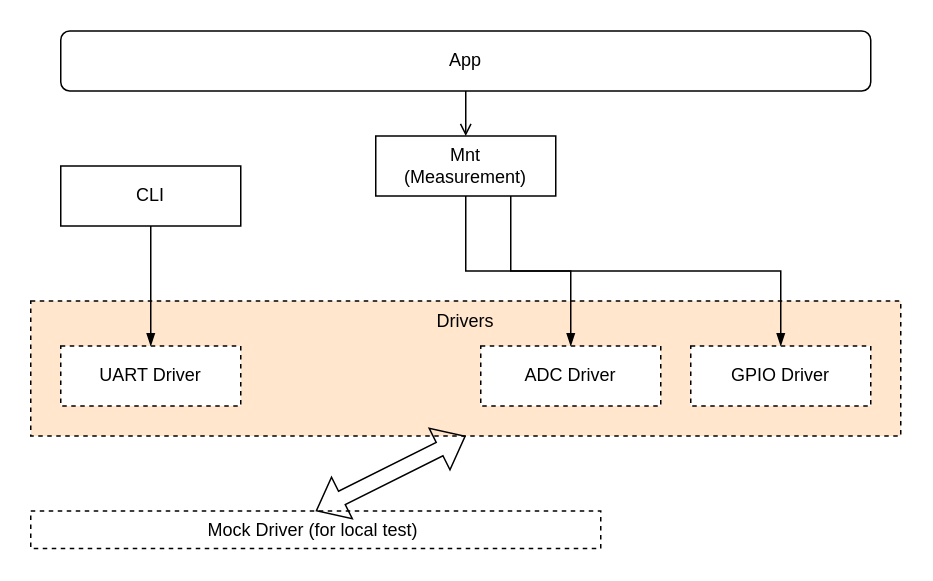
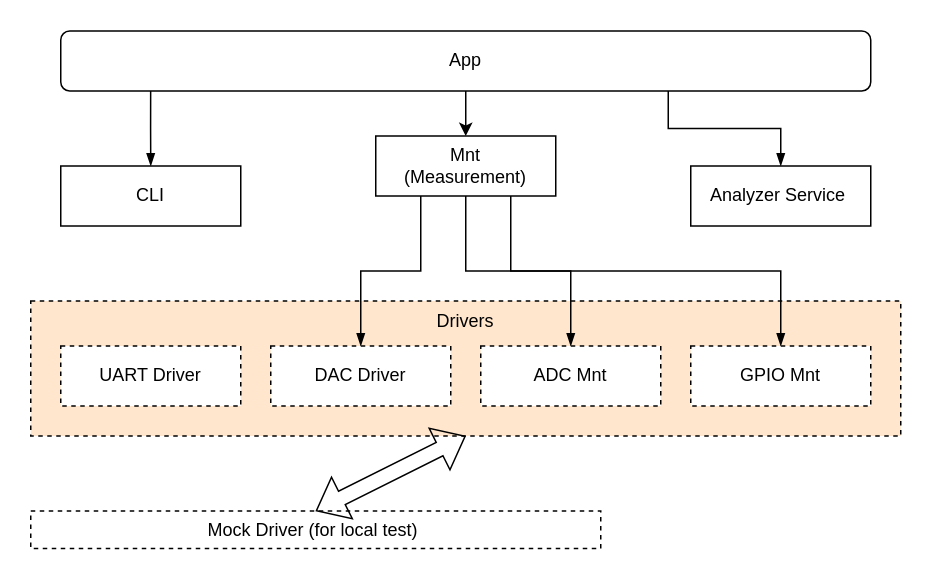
  <mxCell id="0" />
  <mxCell id="1" parent="0" />
  <mxCell id="2" value="Drivers" style="rounded=0;whiteSpace=wrap;html=1;dashed=1;fontFamily=Helvetica;fontSize=12;align=center;horizontal=1;verticalAlign=top;fillColor=#ffe6cc;" parent="1" vertex="1"><mxGeometry x="20" y="200" width="580" height="90" as="geometry" /></mxCell>
- <mxCell id="4" style="edgeStyle=orthogonalEdgeStyle;rounded=0;orthogonalLoop=1;jettySize=auto;html=1;entryX=0.5;entryY=0;entryDx=0;entryDy=0;fontFamily=Helvetica;fontSize=12;fontColor=default;exitX=0.5;exitY=1;exitDx=0;exitDy=0;endArrow=open;" parent="1" source="6" target="12" edge="1"><mxGeometry relative="1" as="geometry" /></mxCell>
+ <mxCell id="3" style="edgeStyle=orthogonalEdgeStyle;rounded=0;orthogonalLoop=1;jettySize=auto;html=1;fontFamily=Helvetica;fontSize=12;fontColor=default;exitX=0.111;exitY=1;exitDx=0;exitDy=0;endArrow=blockThin;endFill=1;exitPerimeter=0;" parent="1" source="6" target="8" edge="1"><mxGeometry relative="1" as="geometry"><mxPoint x="230" y="60" as="sourcePoint" /></mxGeometry></mxCell>
+ <mxCell id="4" style="edgeStyle=orthogonalEdgeStyle;rounded=0;orthogonalLoop=1;jettySize=auto;html=1;entryX=0.5;entryY=0;entryDx=0;entryDy=0;fontFamily=Helvetica;fontSize=12;fontColor=default;exitX=0.5;exitY=1;exitDx=0;exitDy=0;" parent="1" source="6" target="12" edge="1"><mxGeometry relative="1" as="geometry" /></mxCell>
+ <mxCell id="5" style="edgeStyle=orthogonalEdgeStyle;rounded=0;orthogonalLoop=1;jettySize=auto;html=1;entryX=0.5;entryY=0;entryDx=0;entryDy=0;fontFamily=Helvetica;fontSize=12;fontColor=default;endArrow=blockThin;endFill=1;exitX=0.75;exitY=1;exitDx=0;exitDy=0;" parent="1" source="6" target="17" edge="1"><mxGeometry relative="1" as="geometry" /></mxCell>
  <mxCell id="6" value="App" style="whiteSpace=wrap;html=1;rounded=1;" parent="1" vertex="1"><mxGeometry x="40" y="20" width="540" height="40" as="geometry" /></mxCell>
- <mxCell id="7" style="edgeStyle=orthogonalEdgeStyle;rounded=0;orthogonalLoop=1;jettySize=auto;html=1;entryX=0.5;entryY=0;entryDx=0;entryDy=0;fontFamily=Helvetica;fontSize=12;fontColor=default;endArrow=blockThin;endFill=1;" parent="1" source="8" target="13" edge="1"><mxGeometry relative="1" as="geometry" /></mxCell>
  <mxCell id="8" value="CLI" style="rounded=0;whiteSpace=wrap;html=1;" parent="1" vertex="1"><mxGeometry x="40" y="110" width="120" height="40" as="geometry" /></mxCell>
+ <mxCell id="9" style="edgeStyle=orthogonalEdgeStyle;rounded=0;orthogonalLoop=1;jettySize=auto;html=1;entryX=0.5;entryY=0;entryDx=0;entryDy=0;fontFamily=Helvetica;fontSize=12;fontColor=default;endArrow=blockThin;endFill=1;exitX=0.25;exitY=1;exitDx=0;exitDy=0;" parent="1" source="12" target="14" edge="1"><mxGeometry relative="1" as="geometry"><mxPoint x="319" y="260" as="sourcePoint" /><mxPoint x="347.5" y="340" as="targetPoint" /></mxGeometry></mxCell>
  <mxCell id="10" style="edgeStyle=orthogonalEdgeStyle;rounded=0;orthogonalLoop=1;jettySize=auto;html=1;entryX=0.5;entryY=0;entryDx=0;entryDy=0;fontFamily=Helvetica;fontSize=12;fontColor=default;endArrow=blockThin;endFill=1;exitX=0.5;exitY=1;exitDx=0;exitDy=0;" parent="1" source="12" target="15" edge="1"><mxGeometry relative="1" as="geometry"><mxPoint x="240" y="160" as="sourcePoint" /></mxGeometry></mxCell>
  <mxCell id="11" style="edgeStyle=orthogonalEdgeStyle;rounded=0;orthogonalLoop=1;jettySize=auto;html=1;entryX=0.5;entryY=0;entryDx=0;entryDy=0;fontFamily=Helvetica;fontSize=12;fontColor=default;endArrow=blockThin;endFill=1;exitX=0.75;exitY=1;exitDx=0;exitDy=0;exitPerimeter=0;" parent="1" source="12" target="16" edge="1"><mxGeometry relative="1" as="geometry"><Array as="points"><mxPoint x="340" y="180" /><mxPoint x="520" y="180" /></Array></mxGeometry></mxCell>
  <mxCell id="12" value="Mnt&lt;br&gt;(Measurement)" style="rounded=0;whiteSpace=wrap;html=1;" parent="1" vertex="1"><mxGeometry x="250" y="90" width="120" height="40" as="geometry" /></mxCell>
  <mxCell id="13" value="UART Driver" style="rounded=0;whiteSpace=wrap;html=1;fontFamily=Helvetica;fontSize=12;fontColor=default;strokeColor=default;fillColor=default;dashed=1;" parent="1" vertex="1"><mxGeometry x="40" y="230" width="120" height="40" as="geometry" /></mxCell>
- <mxCell id="15" value="ADC Driver" style="rounded=0;whiteSpace=wrap;html=1;fontFamily=Helvetica;fontSize=12;fontColor=default;strokeColor=default;fillColor=default;dashed=1;" parent="1" vertex="1"><mxGeometry x="320" y="230" width="120" height="40" as="geometry" /></mxCell>
- <mxCell id="16" value="GPIO Driver" style="rounded=0;whiteSpace=wrap;html=1;fontFamily=Helvetica;fontSize=12;fontColor=default;strokeColor=default;fillColor=default;dashed=1;" parent="1" vertex="1"><mxGeometry x="460" y="230" width="120" height="40" as="geometry" /></mxCell>
+ <mxCell id="14" value="DAC Driver" style="rounded=0;whiteSpace=wrap;html=1;fontFamily=Helvetica;fontSize=12;fontColor=default;strokeColor=default;fillColor=default;dashed=1;" parent="1" vertex="1"><mxGeometry x="180" y="230" width="120" height="40" as="geometry" /></mxCell>
+ <mxCell id="15" value="ADC Mnt" style="rounded=0;whiteSpace=wrap;html=1;fontFamily=Helvetica;fontSize=12;fontColor=default;strokeColor=default;fillColor=default;dashed=1;" parent="1" vertex="1"><mxGeometry x="320" y="230" width="120" height="40" as="geometry" /></mxCell>
+ <mxCell id="16" value="GPIO Mnt" style="rounded=0;whiteSpace=wrap;html=1;fontFamily=Helvetica;fontSize=12;fontColor=default;strokeColor=default;fillColor=default;dashed=1;" parent="1" vertex="1"><mxGeometry x="460" y="230" width="120" height="40" as="geometry" /></mxCell>
+ <mxCell id="17" value="Analyzer Service&amp;nbsp;" style="rounded=0;whiteSpace=wrap;html=1;" parent="1" vertex="1"><mxGeometry x="460" y="110" width="120" height="40" as="geometry" /></mxCell>
  <mxCell id="18" value="Mock Driver (for local test)&amp;nbsp;" style="rounded=0;whiteSpace=wrap;html=1;dashed=1;fontFamily=Helvetica;fontSize=12;align=center;horizontal=1;verticalAlign=middle;" parent="1" vertex="1"><mxGeometry x="20" y="340" width="380" height="25" as="geometry" /></mxCell>
  <mxCell id="19" value="" style="shape=flexArrow;endArrow=classic;startArrow=classic;html=1;rounded=0;fontFamily=Helvetica;fontSize=12;fontColor=default;exitX=0.5;exitY=0;exitDx=0;exitDy=0;entryX=0.5;entryY=1;entryDx=0;entryDy=0;" parent="1" source="18" target="2" edge="1"><mxGeometry width="100" height="100" relative="1" as="geometry"><mxPoint x="380" y="220" as="sourcePoint" /><mxPoint x="480" y="120" as="targetPoint" /><Array as="points" /></mxGeometry></mxCell>
